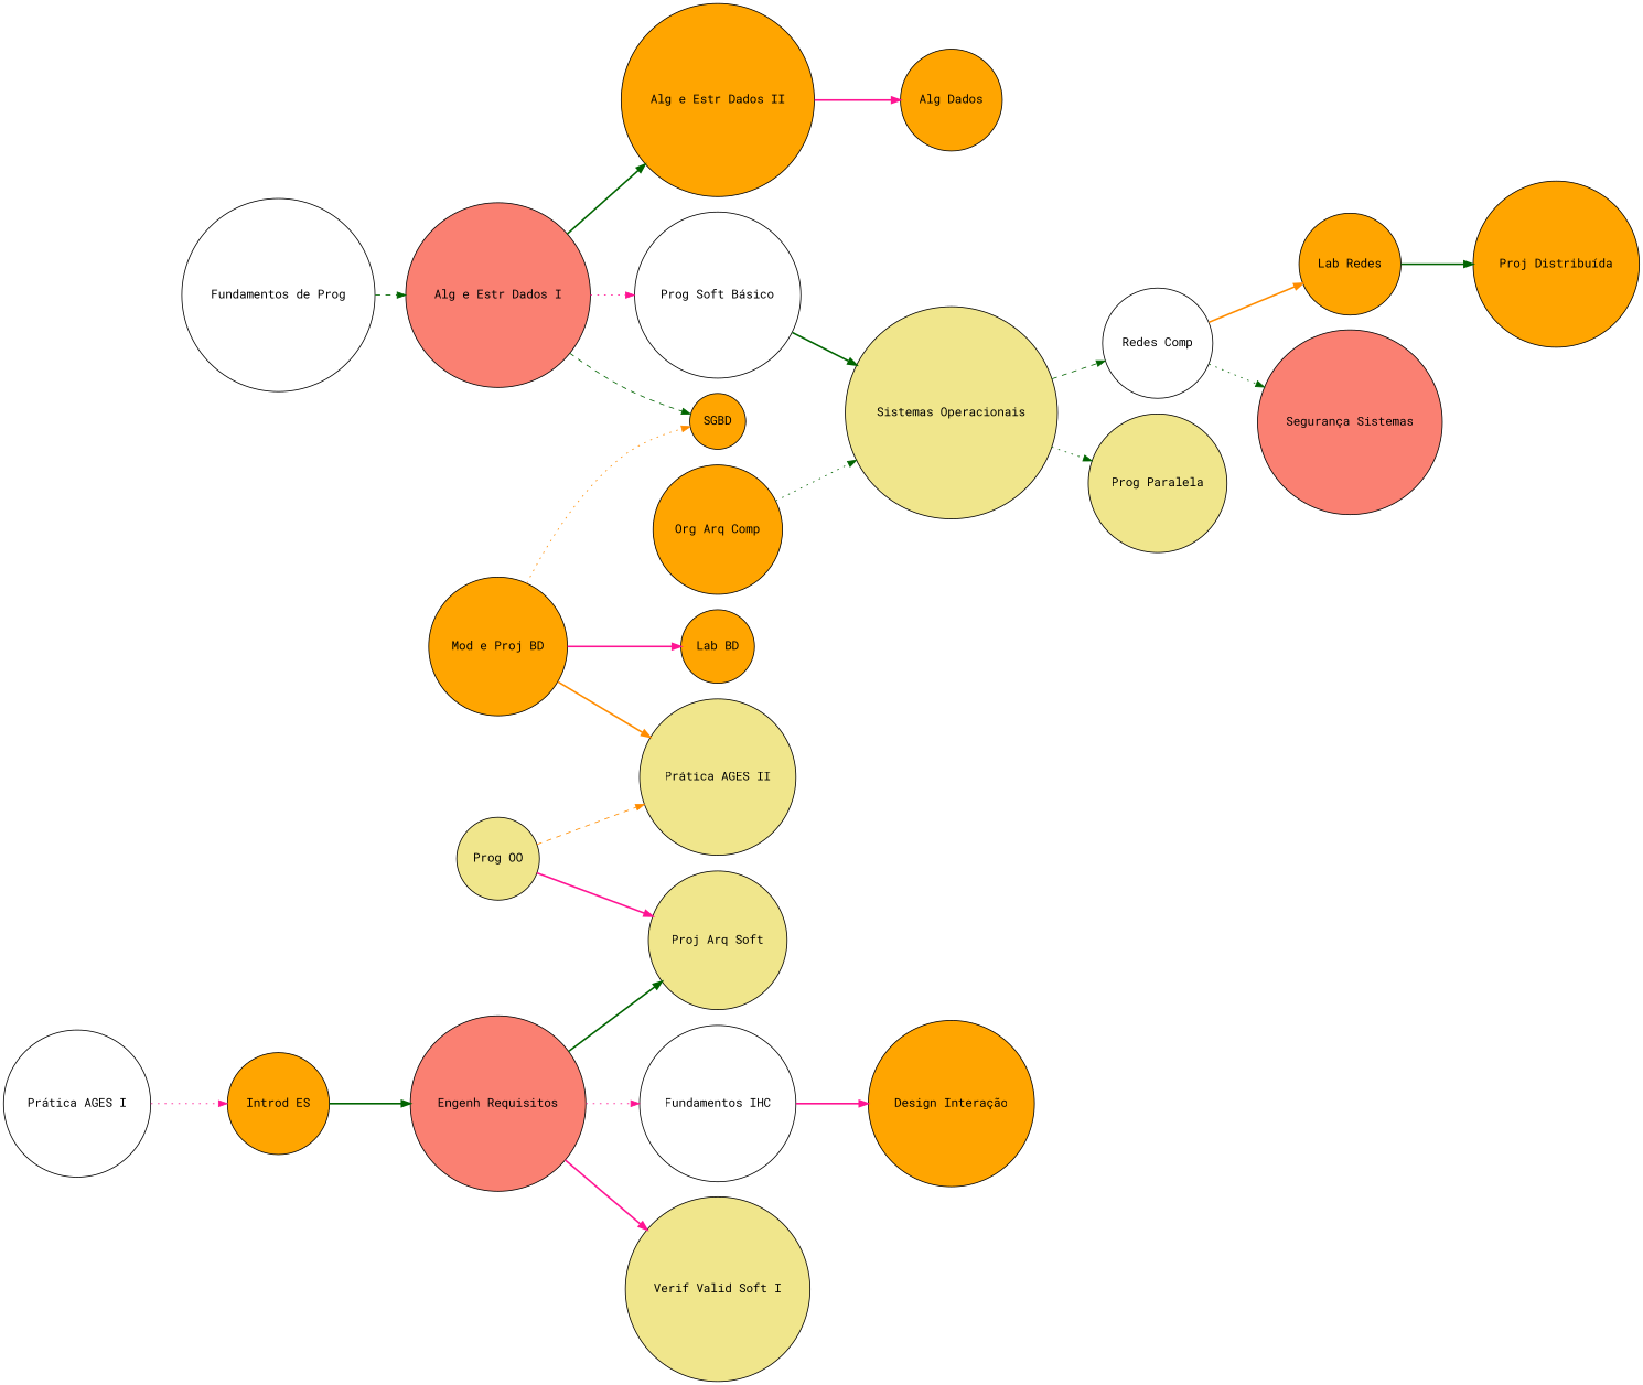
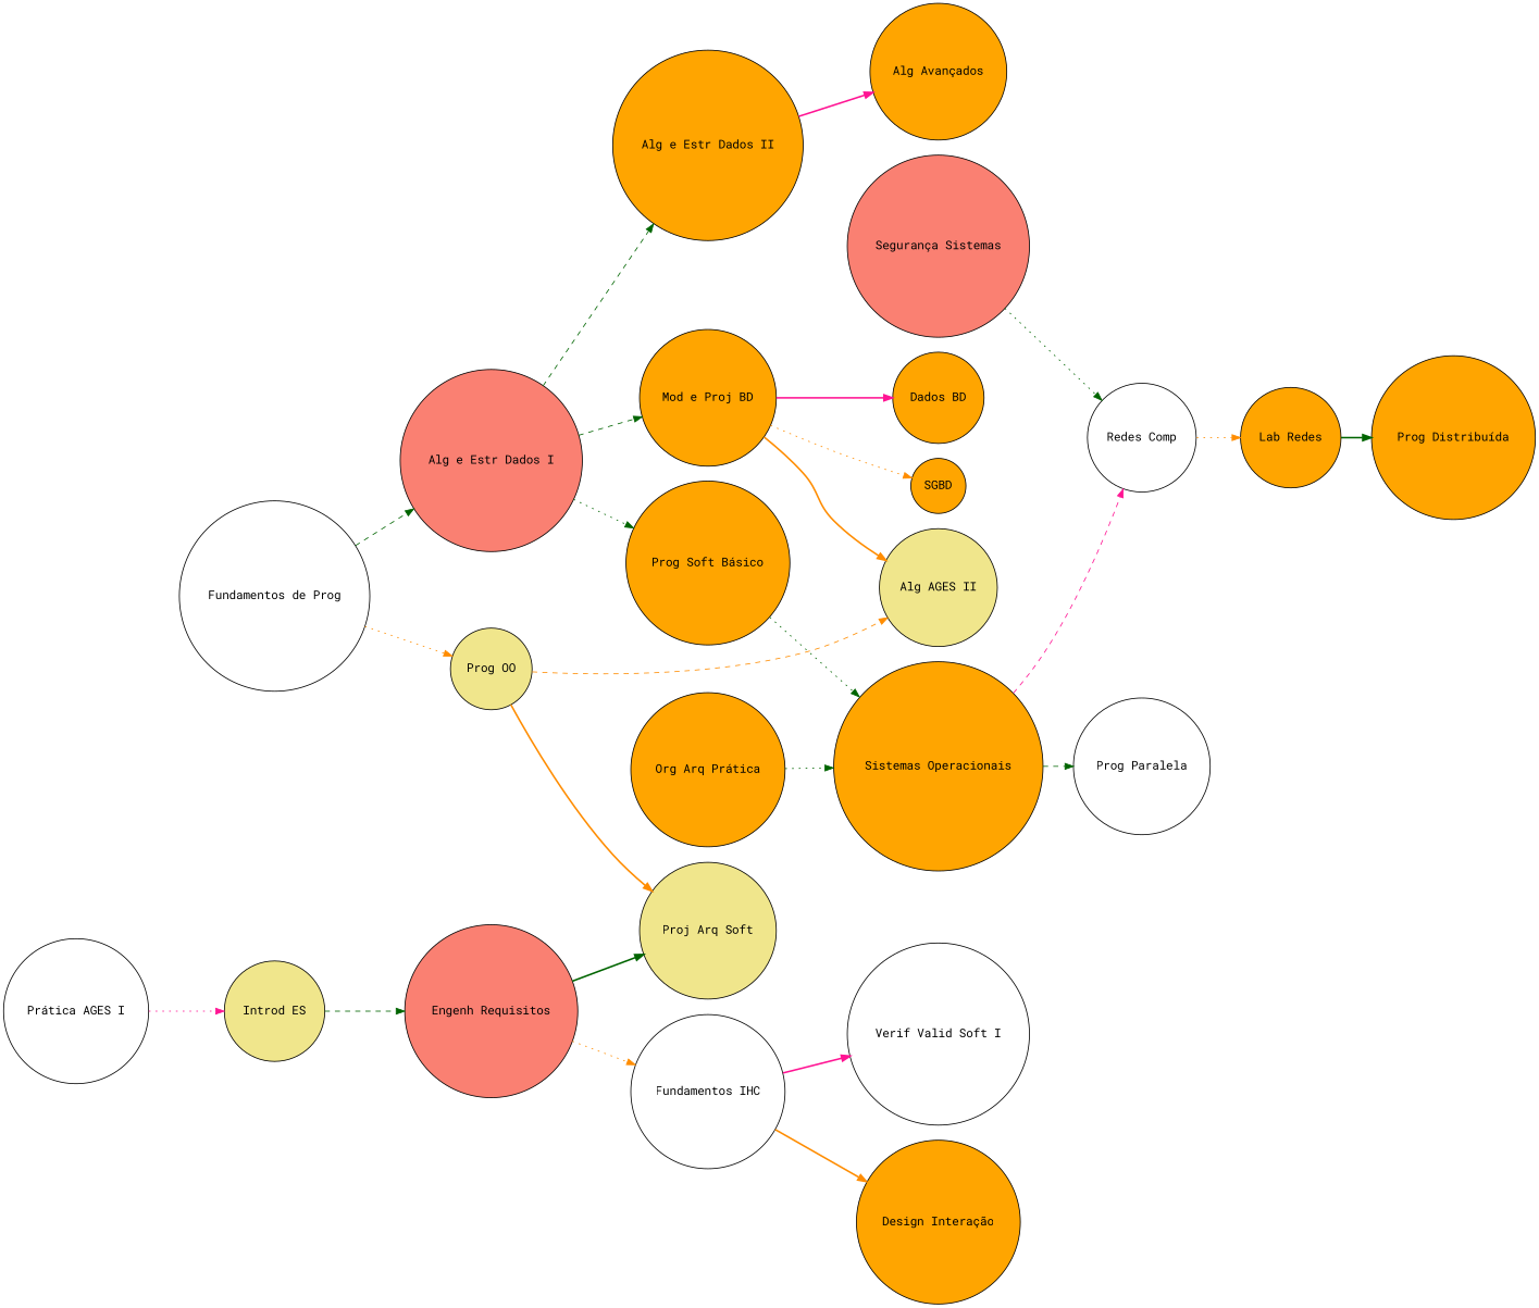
  digraph {
    fontname="Roboto Mono"
    rankdir=LR
    node [fillcolor=orange fontname="Roboto Mono" shape=circle style=filled]
    edge [color=darkgreen fontname="Roboto Mono" style=bold]
    "Fundamentos de Prog" [fillcolor=white]
    "Alg e Estr Dados I" [fillcolor=salmon]
    "Prog OO" [fillcolor=khaki]
    "Alg e Estr Dados II"
-   "Prog Soft Básico" [fillcolor=white]
+   "Prog Soft Básico"
    "Mod e Proj BD"
-   "Prática AGES II" [fillcolor=khaki]
+   "Prática AGES II" [fillcolor=khaki label="Alg AGES II"]
    "Proj Arq Soft" [fillcolor=khaki]
-   "Alg Avançados" [label="Alg Dados"]
-   "Sistemas Operacionais" [fillcolor=khaki]
+   "Alg Avançados"
+   "Sistemas Operacionais"
    SGBD
-   "Lab BD"
+   "Lab BD" [label="Dados BD"]
    "Redes Comp" [fillcolor=white]
-   "Prog Paralela" [fillcolor=khaki]
+   "Prog Paralela" [fillcolor=white]
    "Lab Redes"
    "Segurança Sistemas" [fillcolor=salmon]
-   "Org Arq Comp"
-   "Prog Distribuída" [label="Proj Distribuída"]
-   "Introd ES"
+   "Org Arq Comp" [label="Org Arq Prática"]
+   "Prog Distribuída"
+   "Introd ES" [fillcolor=khaki]
    "Engenh Requisitos" [fillcolor=salmon]
    "Prática AGES I" [fillcolor=white]
    "Fundamentos IHC" [fillcolor=white]
-   "Verif Valid Soft I" [fillcolor=khaki]
+   "Verif Valid Soft I" [fillcolor=white]
    "Design Interação"
    "Fundamentos de Prog" -> "Alg e Estr Dados I" [style=dashed]
-   "Alg e Estr Dados I" -> "Alg e Estr Dados II"
-   "Alg e Estr Dados I" -> "Prog Soft Básico" [color=deeppink style=dotted]
-   "Alg e Estr Dados I" -> SGBD [style=dashed]
+   "Fundamentos de Prog" -> "Prog OO" [color=darkorange style=dotted]
+   "Alg e Estr Dados I" -> "Alg e Estr Dados II" [style=dashed]
+   "Alg e Estr Dados I" -> "Prog Soft Básico" [style=dotted]
+   "Alg e Estr Dados I" -> "Mod e Proj BD" [style=dashed]
    "Prog OO" -> "Prática AGES II" [color=darkorange style=dashed]
-   "Prog OO" -> "Proj Arq Soft" [color=deeppink]
+   "Prog OO" -> "Proj Arq Soft" [color=darkorange]
    "Alg e Estr Dados II" -> "Alg Avançados" [color=deeppink]
-   "Prog Soft Básico" -> "Sistemas Operacionais"
+   "Prog Soft Básico" -> "Sistemas Operacionais" [style=dotted]
    "Mod e Proj BD" -> "Prática AGES II" [color=darkorange]
    "Mod e Proj BD" -> SGBD [color=darkorange style=dotted]
    "Mod e Proj BD" -> "Lab BD" [color=deeppink]
-   "Sistemas Operacionais" -> "Redes Comp" [style=dashed]
-   "Sistemas Operacionais" -> "Prog Paralela" [style=dotted]
-   "Redes Comp" -> "Lab Redes" [color=darkorange]
-   "Redes Comp" -> "Segurança Sistemas" [style=dotted]
+   "Sistemas Operacionais" -> "Redes Comp" [color=deeppink style=dashed]
+   "Sistemas Operacionais" -> "Prog Paralela" [style=dashed]
+   "Redes Comp" -> "Lab Redes" [color=darkorange style=dotted]
+   "Segurança Sistemas" -> "Redes Comp" [style=dotted]
    "Lab Redes" -> "Prog Distribuída"
    "Org Arq Comp" -> "Sistemas Operacionais" [style=dotted]
-   "Introd ES" -> "Engenh Requisitos"
+   "Introd ES" -> "Engenh Requisitos" [style=dashed]
    "Engenh Requisitos" -> "Proj Arq Soft"
-   "Engenh Requisitos" -> "Fundamentos IHC" [color=deeppink style=dotted]
-   "Engenh Requisitos" -> "Verif Valid Soft I" [color=deeppink]
+   "Engenh Requisitos" -> "Fundamentos IHC" [color=darkorange style=dotted]
+   "Fundamentos IHC" -> "Verif Valid Soft I" [color=deeppink]
    "Prática AGES I" -> "Introd ES" [color=deeppink style=dotted]
-   "Fundamentos IHC" -> "Design Interação" [color=deeppink]
+   "Fundamentos IHC" -> "Design Interação" [color=darkorange]
  }
